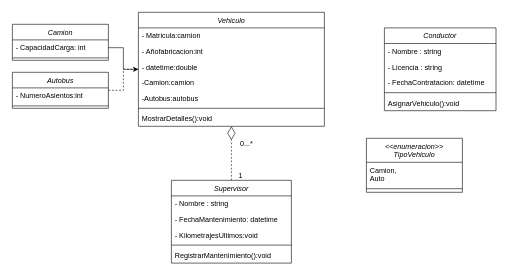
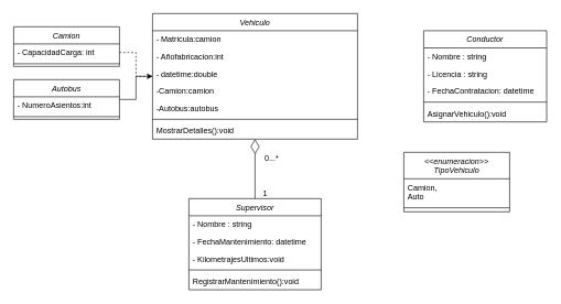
  <mxCell id="0" />
  <mxCell id="1" parent="0" />
  <mxCell id="2" value="Vehiculo" style="swimlane;fontStyle=2;align=center;verticalAlign=top;childLayout=stackLayout;horizontal=1;startSize=26;horizontalStack=0;resizeParent=1;resizeLast=0;collapsible=1;marginBottom=0;rounded=0;shadow=0;strokeWidth=1;" parent="1" vertex="1"><mxGeometry x="230" y="20" width="310" height="190" as="geometry"><mxRectangle x="230" y="140" width="160" height="26" as="alternateBounds" /></mxGeometry></mxCell>
  <mxCell id="3" value="- Matricula:camion" style="text;align=left;verticalAlign=top;spacingLeft=4;spacingRight=4;overflow=hidden;rotatable=0;points=[[0,0.5],[1,0.5]];portConstraint=eastwest;" parent="2" vertex="1"><mxGeometry y="26" width="310" height="26" as="geometry" /></mxCell>
  <mxCell id="4" value="- Añofabricacion:int" style="text;align=left;verticalAlign=top;spacingLeft=4;spacingRight=4;overflow=hidden;rotatable=0;points=[[0,0.5],[1,0.5]];portConstraint=eastwest;rounded=0;shadow=0;html=0;" parent="2" vertex="1"><mxGeometry y="52" width="310" height="26" as="geometry" /></mxCell>
  <mxCell id="5" value="- datetime:double" style="text;align=left;verticalAlign=top;spacingLeft=4;spacingRight=4;overflow=hidden;rotatable=0;points=[[0,0.5],[1,0.5]];portConstraint=eastwest;rounded=0;shadow=0;html=0;" vertex="1" parent="2"><mxGeometry y="78" width="310" height="26" as="geometry" /></mxCell>
  <mxCell id="6" value="-Camion:camion" style="text;align=left;verticalAlign=top;spacingLeft=4;spacingRight=4;overflow=hidden;rotatable=0;points=[[0,0.5],[1,0.5]];portConstraint=eastwest;rounded=0;shadow=0;html=0;" vertex="1" parent="2"><mxGeometry y="104" width="310" height="26" as="geometry" /></mxCell>
  <mxCell id="7" value="-Autobus:autobus" style="text;align=left;verticalAlign=top;spacingLeft=4;spacingRight=4;overflow=hidden;rotatable=0;points=[[0,0.5],[1,0.5]];portConstraint=eastwest;rounded=0;shadow=0;html=0;" vertex="1" parent="2"><mxGeometry y="130" width="310" height="26" as="geometry" /></mxCell>
  <mxCell id="8" value="" style="line;html=1;strokeWidth=1;align=left;verticalAlign=middle;spacingTop=-1;spacingLeft=3;spacingRight=3;rotatable=0;labelPosition=right;points=[];portConstraint=eastwest;" parent="2" vertex="1"><mxGeometry y="156" width="310" height="8" as="geometry" /></mxCell>
  <mxCell id="9" value="MostrarDetalles():void" style="text;align=left;verticalAlign=top;spacingLeft=4;spacingRight=4;overflow=hidden;rotatable=0;points=[[0,0.5],[1,0.5]];portConstraint=eastwest;" parent="2" vertex="1"><mxGeometry y="164" width="310" height="26" as="geometry" /></mxCell>
  <mxCell id="10" value="Conductor" style="swimlane;fontStyle=2;align=center;verticalAlign=top;childLayout=stackLayout;horizontal=1;startSize=26;horizontalStack=0;resizeParent=1;resizeLast=0;collapsible=1;marginBottom=0;rounded=0;shadow=0;strokeWidth=1;" vertex="1" parent="1"><mxGeometry x="640" y="46" width="186" height="138" as="geometry"><mxRectangle x="230" y="140" width="160" height="26" as="alternateBounds" /></mxGeometry></mxCell>
  <mxCell id="11" value="- Nombre : string " style="text;align=left;verticalAlign=top;spacingLeft=4;spacingRight=4;overflow=hidden;rotatable=0;points=[[0,0.5],[1,0.5]];portConstraint=eastwest;" vertex="1" parent="10"><mxGeometry y="26" width="186" height="26" as="geometry" /></mxCell>
  <mxCell id="12" value="- Licencia : string" style="text;align=left;verticalAlign=top;spacingLeft=4;spacingRight=4;overflow=hidden;rotatable=0;points=[[0,0.5],[1,0.5]];portConstraint=eastwest;rounded=0;shadow=0;html=0;" vertex="1" parent="10"><mxGeometry y="52" width="186" height="26" as="geometry" /></mxCell>
  <mxCell id="13" value="- FechaContratacion: datetime" style="text;align=left;verticalAlign=top;spacingLeft=4;spacingRight=4;overflow=hidden;rotatable=0;points=[[0,0.5],[1,0.5]];portConstraint=eastwest;rounded=0;shadow=0;html=0;" vertex="1" parent="10"><mxGeometry y="78" width="186" height="26" as="geometry" /></mxCell>
  <mxCell id="14" value="" style="line;html=1;strokeWidth=1;align=left;verticalAlign=middle;spacingTop=-1;spacingLeft=3;spacingRight=3;rotatable=0;labelPosition=right;points=[];portConstraint=eastwest;" vertex="1" parent="10"><mxGeometry y="104" width="186" height="8" as="geometry" /></mxCell>
  <mxCell id="15" value="AsignarVehiculo():void " style="text;align=left;verticalAlign=top;spacingLeft=4;spacingRight=4;overflow=hidden;rotatable=0;points=[[0,0.5],[1,0.5]];portConstraint=eastwest;" vertex="1" parent="10"><mxGeometry y="112" width="186" height="26" as="geometry" /></mxCell>
  <mxCell id="16" value="Camion" style="swimlane;fontStyle=2;align=center;verticalAlign=top;childLayout=stackLayout;horizontal=1;startSize=26;horizontalStack=0;resizeParent=1;resizeLast=0;collapsible=1;marginBottom=0;rounded=0;shadow=0;strokeWidth=1;" vertex="1" parent="1"><mxGeometry x="20" y="40" width="160" height="60" as="geometry"><mxRectangle x="230" y="140" width="160" height="26" as="alternateBounds" /></mxGeometry></mxCell>
  <mxCell id="17" value="- CapacidadCarga: int" style="text;align=left;verticalAlign=top;spacingLeft=4;spacingRight=4;overflow=hidden;rotatable=0;points=[[0,0.5],[1,0.5]];portConstraint=eastwest;" vertex="1" parent="16"><mxGeometry y="26" width="160" height="26" as="geometry" /></mxCell>
  <mxCell id="18" value="" style="line;html=1;strokeWidth=1;align=left;verticalAlign=middle;spacingTop=-1;spacingLeft=3;spacingRight=3;rotatable=0;labelPosition=right;points=[];portConstraint=eastwest;" vertex="1" parent="16"><mxGeometry y="52" width="160" height="8" as="geometry" /></mxCell>
- <mxCell id="19" style="edgeStyle=orthogonalEdgeStyle;rounded=0;orthogonalLoop=1;jettySize=auto;html=1;endArrow=none;endFill=0;dashed=1;" edge="1" parent="1" source="20" target="2"><mxGeometry relative="1" as="geometry" /></mxCell>
+ <mxCell id="19" style="edgeStyle=orthogonalEdgeStyle;rounded=0;orthogonalLoop=1;jettySize=auto;html=1;endArrow=none;endFill=0;" edge="1" parent="1" source="20" target="2"><mxGeometry relative="1" as="geometry" /></mxCell>
  <mxCell id="20" value="Autobus" style="swimlane;fontStyle=2;align=center;verticalAlign=top;childLayout=stackLayout;horizontal=1;startSize=26;horizontalStack=0;resizeParent=1;resizeLast=0;collapsible=1;marginBottom=0;rounded=0;shadow=0;strokeWidth=1;" vertex="1" parent="1"><mxGeometry x="20" y="120" width="160" height="60" as="geometry"><mxRectangle x="230" y="140" width="160" height="26" as="alternateBounds" /></mxGeometry></mxCell>
  <mxCell id="21" value="- NumeroAsientos:int " style="text;align=left;verticalAlign=top;spacingLeft=4;spacingRight=4;overflow=hidden;rotatable=0;points=[[0,0.5],[1,0.5]];portConstraint=eastwest;" vertex="1" parent="20"><mxGeometry y="26" width="160" height="26" as="geometry" /></mxCell>
  <mxCell id="22" value="" style="line;html=1;strokeWidth=1;align=left;verticalAlign=middle;spacingTop=-1;spacingLeft=3;spacingRight=3;rotatable=0;labelPosition=right;points=[];portConstraint=eastwest;" vertex="1" parent="20"><mxGeometry y="52" width="160" height="8" as="geometry" /></mxCell>
- <mxCell id="23" style="edgeStyle=orthogonalEdgeStyle;rounded=0;orthogonalLoop=1;jettySize=auto;html=1;endArrow=diamondThin;endFill=0;endSize=20;dashed=1;" edge="1" parent="1" source="24" target="2"><mxGeometry relative="1" as="geometry" /></mxCell>
+ <mxCell id="23" style="edgeStyle=orthogonalEdgeStyle;rounded=0;orthogonalLoop=1;jettySize=auto;html=1;endArrow=diamondThin;endFill=0;endSize=20;" edge="1" parent="1" source="24" target="2"><mxGeometry relative="1" as="geometry" /></mxCell>
  <mxCell id="24" value="Supervisor" style="swimlane;fontStyle=2;align=center;verticalAlign=top;childLayout=stackLayout;horizontal=1;startSize=26;horizontalStack=0;resizeParent=1;resizeLast=0;collapsible=1;marginBottom=0;rounded=0;shadow=0;strokeWidth=1;" vertex="1" parent="1"><mxGeometry x="285" y="300" width="200" height="138" as="geometry"><mxRectangle x="230" y="140" width="160" height="26" as="alternateBounds" /></mxGeometry></mxCell>
  <mxCell id="25" value="- Nombre : string " style="text;align=left;verticalAlign=top;spacingLeft=4;spacingRight=4;overflow=hidden;rotatable=0;points=[[0,0.5],[1,0.5]];portConstraint=eastwest;" vertex="1" parent="24"><mxGeometry y="26" width="200" height="26" as="geometry" /></mxCell>
  <mxCell id="26" value="- FechaMantenimiento: datetime" style="text;align=left;verticalAlign=top;spacingLeft=4;spacingRight=4;overflow=hidden;rotatable=0;points=[[0,0.5],[1,0.5]];portConstraint=eastwest;rounded=0;shadow=0;html=0;" vertex="1" parent="24"><mxGeometry y="52" width="200" height="26" as="geometry" /></mxCell>
  <mxCell id="27" value="- KilometrajesUltimos:void" style="text;align=left;verticalAlign=top;spacingLeft=4;spacingRight=4;overflow=hidden;rotatable=0;points=[[0,0.5],[1,0.5]];portConstraint=eastwest;rounded=0;shadow=0;html=0;" vertex="1" parent="24"><mxGeometry y="78" width="200" height="26" as="geometry" /></mxCell>
  <mxCell id="28" value="" style="line;html=1;strokeWidth=1;align=left;verticalAlign=middle;spacingTop=-1;spacingLeft=3;spacingRight=3;rotatable=0;labelPosition=right;points=[];portConstraint=eastwest;" vertex="1" parent="24"><mxGeometry y="104" width="200" height="8" as="geometry" /></mxCell>
  <mxCell id="29" value="RegistrarMantenimiento():void " style="text;align=left;verticalAlign=top;spacingLeft=4;spacingRight=4;overflow=hidden;rotatable=0;points=[[0,0.5],[1,0.5]];portConstraint=eastwest;" vertex="1" parent="24"><mxGeometry y="112" width="200" height="26" as="geometry" /></mxCell>
  <mxCell id="30" value="&lt;&lt;enumeracion&gt;&gt;&#10;TipoVehiculo" style="swimlane;fontStyle=2;align=center;verticalAlign=top;childLayout=stackLayout;horizontal=1;startSize=40;horizontalStack=0;resizeParent=1;resizeLast=0;collapsible=1;marginBottom=0;rounded=0;shadow=0;strokeWidth=1;" vertex="1" parent="1"><mxGeometry x="610" y="230" width="160" height="90" as="geometry"><mxRectangle x="230" y="140" width="160" height="26" as="alternateBounds" /></mxGeometry></mxCell>
  <mxCell id="31" value="Camion,&#10;Auto" style="text;align=left;verticalAlign=top;spacingLeft=4;spacingRight=4;overflow=hidden;rotatable=0;points=[[0,0.5],[1,0.5]];portConstraint=eastwest;" vertex="1" parent="30"><mxGeometry y="40" width="160" height="40" as="geometry" /></mxCell>
  <mxCell id="32" value="" style="line;html=1;strokeWidth=1;align=left;verticalAlign=middle;spacingTop=-1;spacingLeft=3;spacingRight=3;rotatable=0;labelPosition=right;points=[];portConstraint=eastwest;" vertex="1" parent="30"><mxGeometry y="80" width="160" height="8" as="geometry" /></mxCell>
- <mxCell id="33" style="edgeStyle=orthogonalEdgeStyle;rounded=0;orthogonalLoop=1;jettySize=auto;html=1;endArrow=classic;endFill=1;" edge="1" parent="1" source="17" target="2"><mxGeometry relative="1" as="geometry" /></mxCell>
+ <mxCell id="33" style="edgeStyle=orthogonalEdgeStyle;rounded=0;orthogonalLoop=1;jettySize=auto;html=1;endArrow=classic;endFill=1;dashed=1;" edge="1" parent="1" source="17" target="2"><mxGeometry relative="1" as="geometry" /></mxCell>
  <mxCell id="34" value="1" style="text;html=1;align=center;verticalAlign=middle;resizable=0;points=[];autosize=1;strokeColor=none;fillColor=none;" vertex="1" parent="1"><mxGeometry x="385" y="278" width="30" height="30" as="geometry" /></mxCell>
  <mxCell id="35" value="0...*" style="text;html=1;align=center;verticalAlign=middle;resizable=0;points=[];autosize=1;strokeColor=none;fillColor=none;" vertex="1" parent="1"><mxGeometry x="390" y="225" width="40" height="30" as="geometry" /></mxCell>
